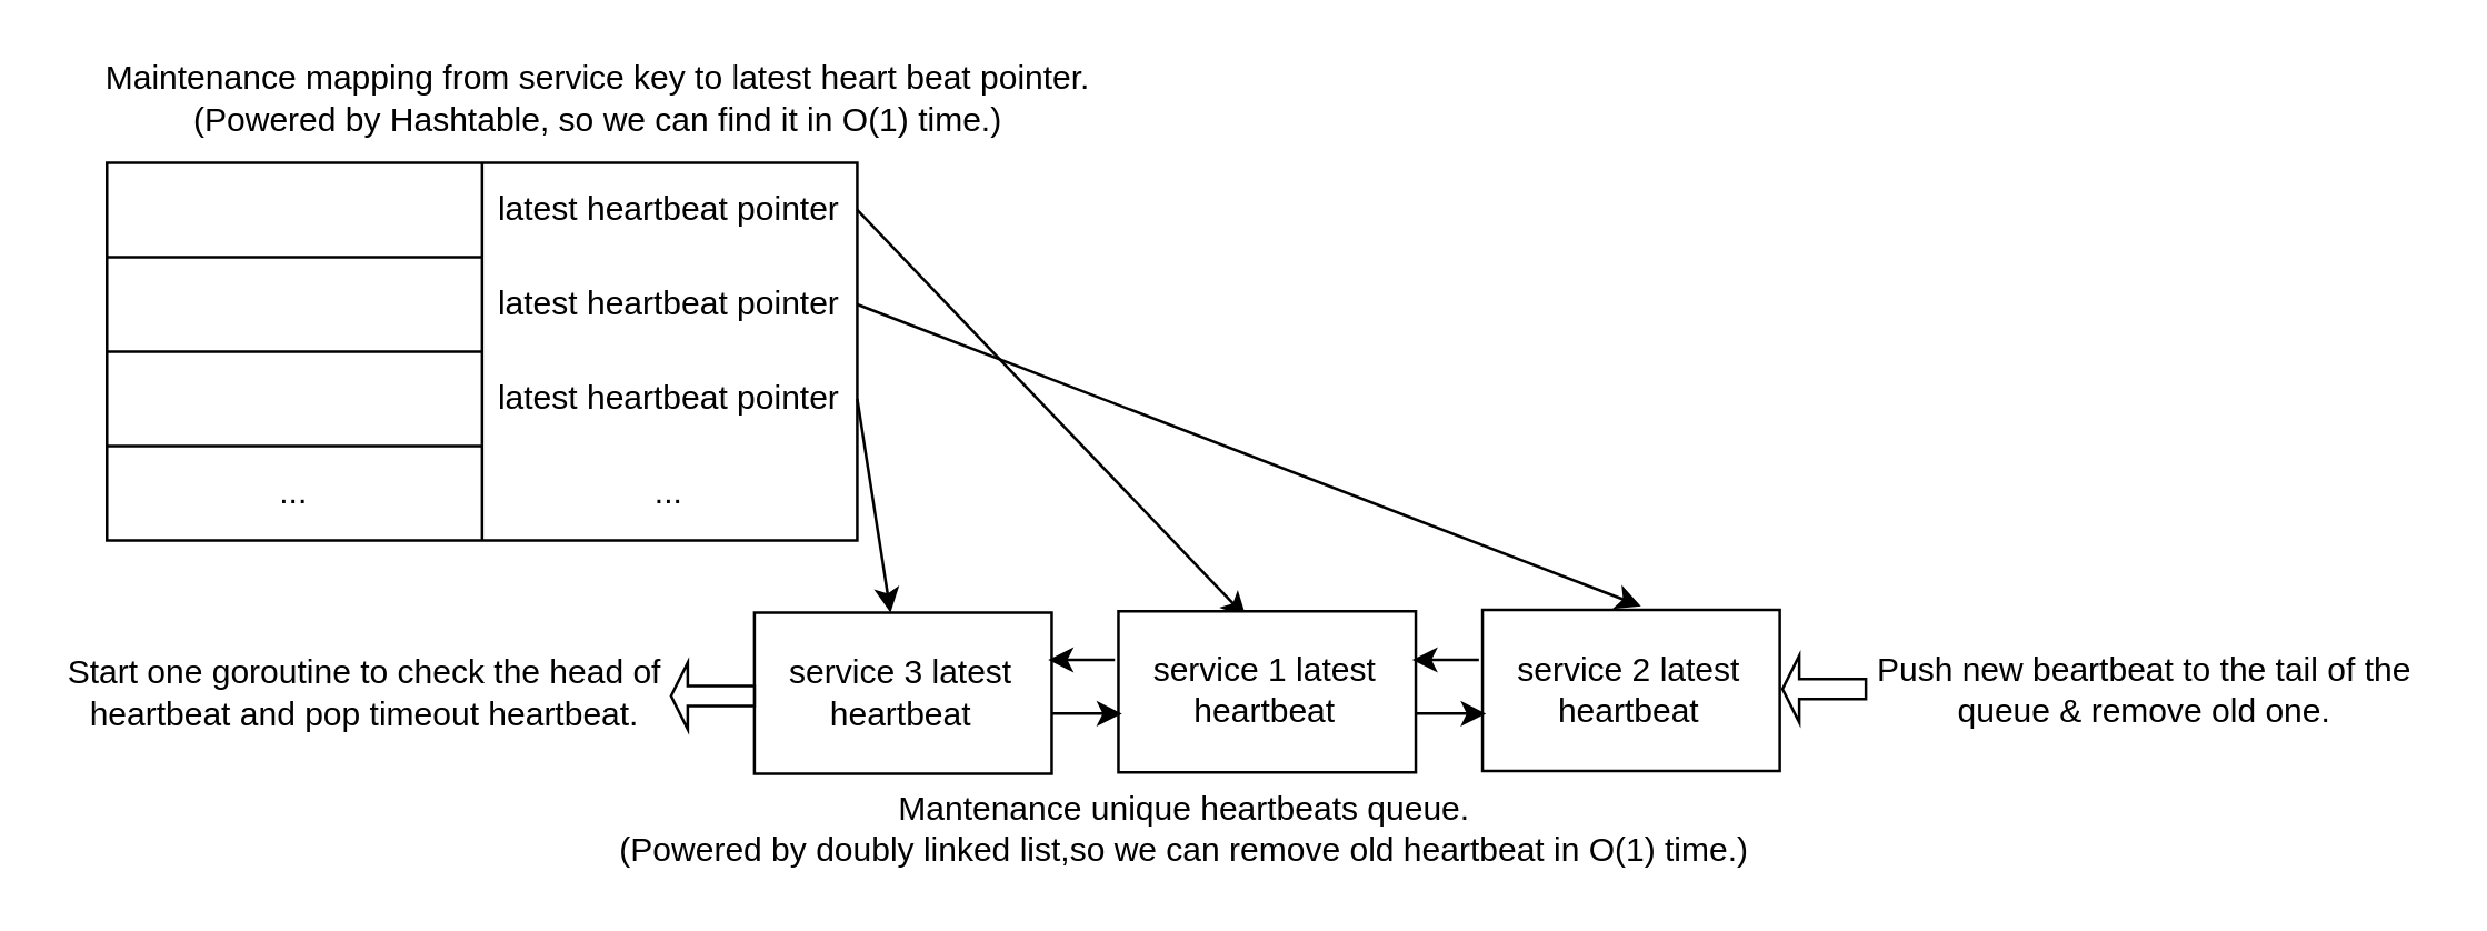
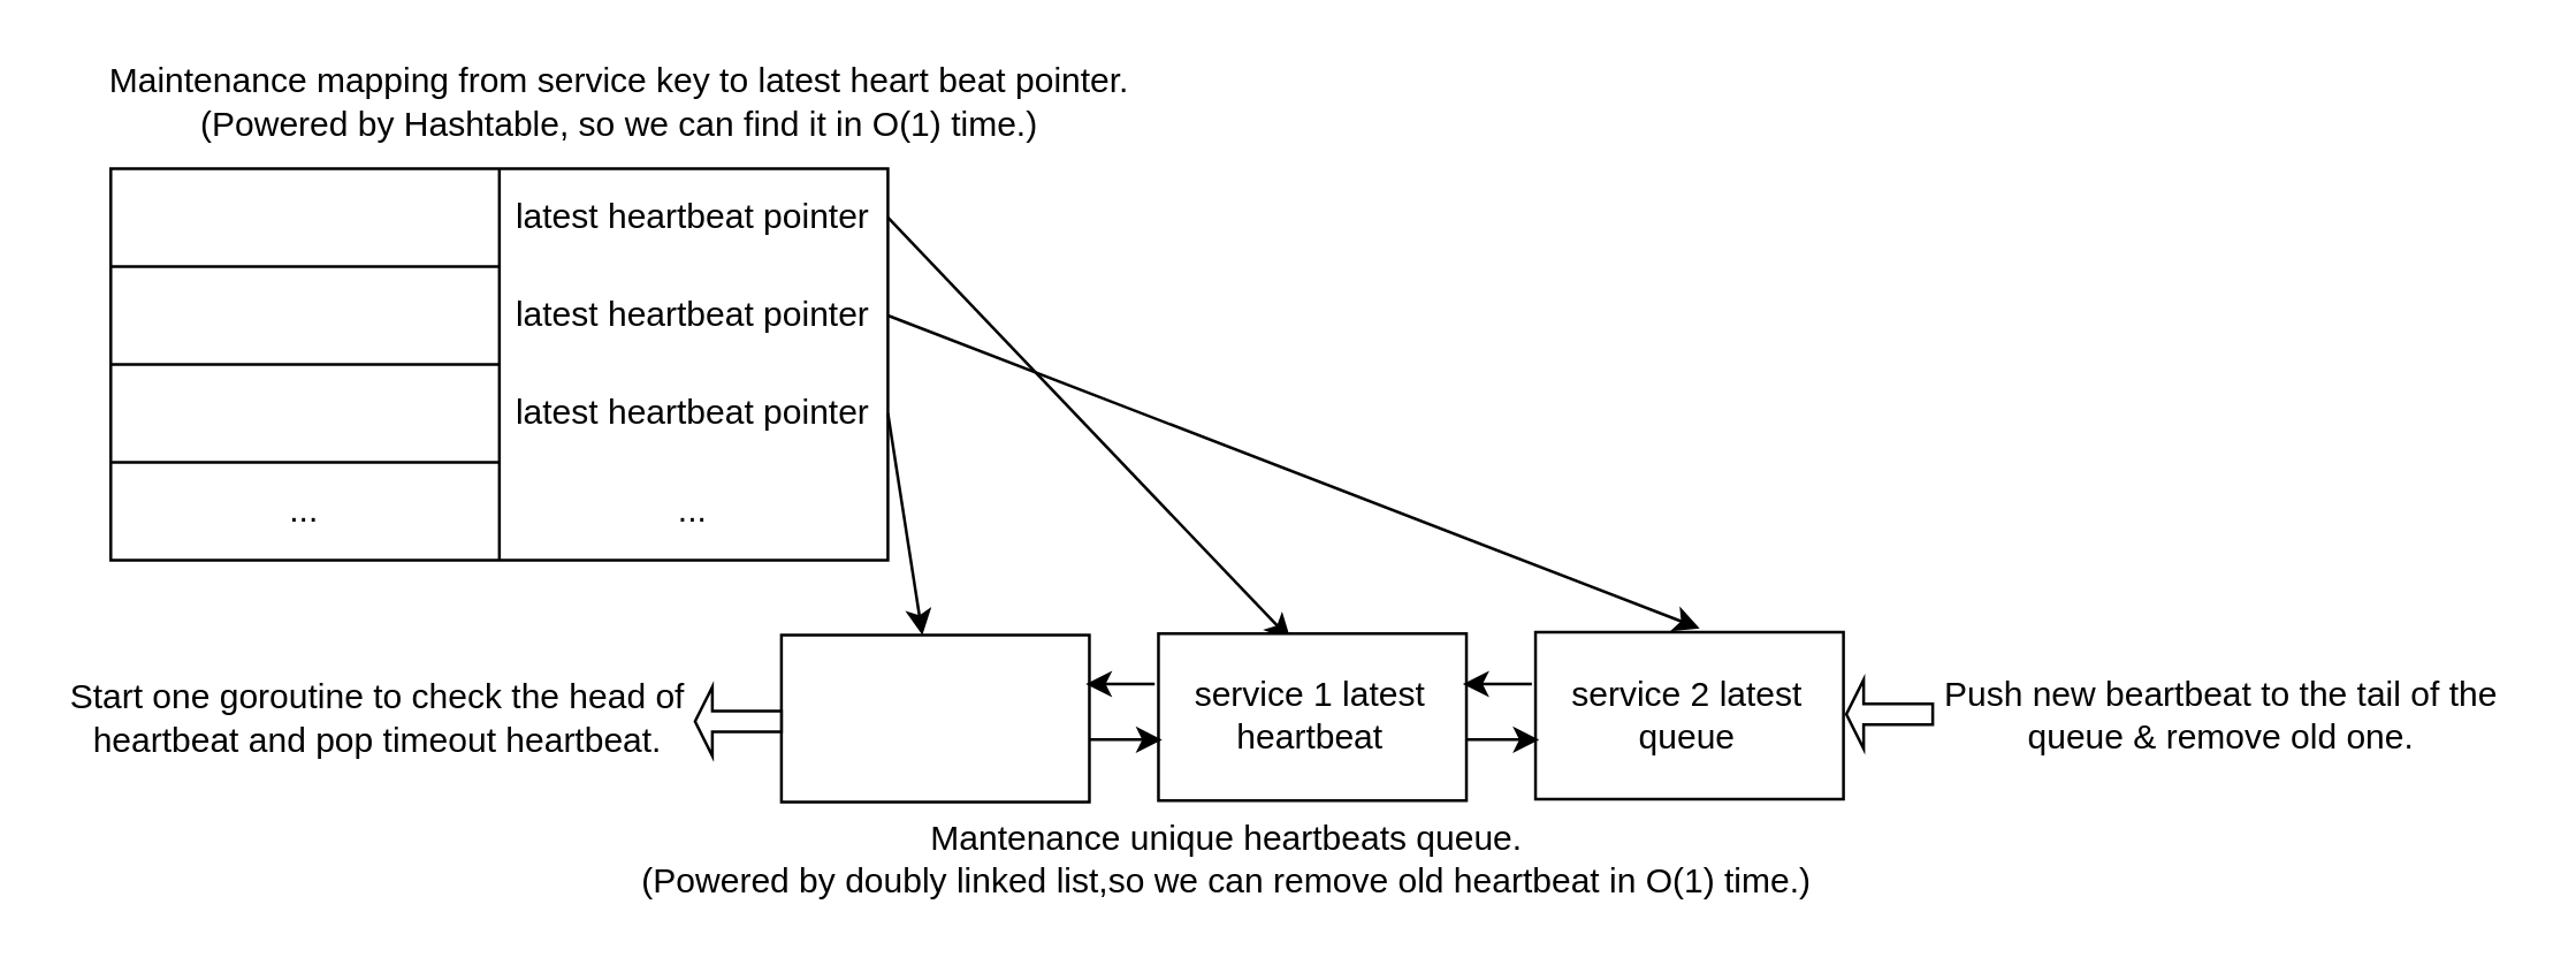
  <mxCell id="0" />
  <mxCell id="1" parent="0" />
  <mxCell id="2" value="Maintenance mapping from service key to latest heart beat pointer. &lt;br&gt;(Powered by Hashtable, so we can find it in O(1) time.)" style="text;html=1;strokeColor=none;fillColor=none;align=center;verticalAlign=middle;whiteSpace=wrap;rounded=0;" parent="1" vertex="1"><mxGeometry x="20" y="20" width="390" height="30" as="geometry" /></mxCell>
  <mxCell id="3" value="Mantenance unique heartbeats queue.&lt;br&gt;(Powered by doubly linked list,so we can remove old heartbeat in O(1) time.)" style="text;html=1;strokeColor=none;fillColor=none;align=center;verticalAlign=middle;whiteSpace=wrap;rounded=0;" parent="1" vertex="1"><mxGeometry x="81" y="283" width="690" height="30" as="geometry" /></mxCell>
  <mxCell id="4" value="" style="verticalLabelPosition=bottom;verticalAlign=top;html=1;shape=mxgraph.basic.rect;fillColor2=none;strokeWidth=1;size=20;indent=5;" parent="1" vertex="1"><mxGeometry x="271" y="220" width="107" height="58" as="geometry" /></mxCell>
  <mxCell id="5" value="" style="shape=table;html=1;whiteSpace=wrap;startSize=0;container=1;collapsible=0;childLayout=tableLayout;" parent="1" vertex="1"><mxGeometry x="38" y="58" width="270" height="136" as="geometry" /></mxCell>
  <mxCell id="6" style="shape=partialRectangle;html=1;whiteSpace=wrap;collapsible=0;dropTarget=0;pointerEvents=0;fillColor=none;top=0;left=0;bottom=0;right=0;points=[[0,0.5],[1,0.5]];portConstraint=eastwest;" parent="5" vertex="1"><mxGeometry width="270" height="34" as="geometry" /></mxCell>
  <mxCell id="7" value="latest heartbeat pointer" style="shape=partialRectangle;html=1;whiteSpace=wrap;connectable=0;fillColor=none;top=0;left=0;bottom=0;right=0;overflow=hidden;pointerEvents=1;" parent="6" vertex="1"><mxGeometry x="135" width="135" height="34" as="geometry"><mxRectangle width="135" height="34" as="alternateBounds" /></mxGeometry></mxCell>
  <mxCell id="8" style="shape=partialRectangle;html=1;whiteSpace=wrap;collapsible=0;dropTarget=0;pointerEvents=0;fillColor=none;top=0;left=0;bottom=0;right=0;points=[[0,0.5],[1,0.5]];portConstraint=eastwest;" parent="5" vertex="1"><mxGeometry y="34" width="270" height="34" as="geometry" /></mxCell>
  <mxCell id="9" value="&lt;span&gt;latest heartbeat pointer&lt;/span&gt;" style="shape=partialRectangle;html=1;whiteSpace=wrap;connectable=0;fillColor=none;top=0;left=0;bottom=0;right=0;overflow=hidden;pointerEvents=1;" parent="8" vertex="1"><mxGeometry x="135" width="135" height="34" as="geometry"><mxRectangle width="135" height="34" as="alternateBounds" /></mxGeometry></mxCell>
  <mxCell id="10" value="" style="shape=partialRectangle;html=1;whiteSpace=wrap;collapsible=0;dropTarget=0;pointerEvents=0;fillColor=none;top=0;left=0;bottom=0;right=0;points=[[0,0.5],[1,0.5]];portConstraint=eastwest;" parent="5" vertex="1"><mxGeometry y="68" width="270" height="34" as="geometry" /></mxCell>
  <mxCell id="11" value="&lt;span&gt;latest heartbeat pointer&lt;/span&gt;" style="shape=partialRectangle;html=1;whiteSpace=wrap;connectable=0;fillColor=none;top=0;left=0;bottom=0;right=0;overflow=hidden;pointerEvents=1;" parent="10" vertex="1"><mxGeometry x="135" width="135" height="34" as="geometry"><mxRectangle width="135" height="34" as="alternateBounds" /></mxGeometry></mxCell>
  <mxCell id="12" value="" style="shape=partialRectangle;html=1;whiteSpace=wrap;collapsible=0;dropTarget=0;pointerEvents=0;fillColor=none;top=0;left=0;bottom=0;right=0;points=[[0,0.5],[1,0.5]];portConstraint=eastwest;" parent="5" vertex="1"><mxGeometry y="102" width="270" height="34" as="geometry" /></mxCell>
  <mxCell id="13" value="..." style="shape=partialRectangle;html=1;whiteSpace=wrap;connectable=0;fillColor=none;top=0;left=0;bottom=0;right=0;overflow=hidden;pointerEvents=1;" parent="12" vertex="1"><mxGeometry width="135" height="34" as="geometry"><mxRectangle width="135" height="34" as="alternateBounds" /></mxGeometry></mxCell>
  <mxCell id="14" value="..." style="shape=partialRectangle;html=1;whiteSpace=wrap;connectable=0;fillColor=none;top=0;left=0;bottom=0;right=0;overflow=hidden;pointerEvents=1;" parent="12" vertex="1"><mxGeometry x="135" width="135" height="34" as="geometry"><mxRectangle width="135" height="34" as="alternateBounds" /></mxGeometry></mxCell>
  <mxCell id="15" value="Push new beartbeat to the tail of the queue &amp;amp; remove old one." style="text;html=1;strokeColor=none;fillColor=none;align=center;verticalAlign=middle;whiteSpace=wrap;rounded=0;" parent="1" vertex="1"><mxGeometry x="670" y="229.5" width="203" height="37" as="geometry" /></mxCell>
  <mxCell id="16" value="Start one goroutine to check the head of heartbeat and pop timeout heartbeat." style="text;html=1;strokeColor=none;fillColor=none;align=center;verticalAlign=middle;whiteSpace=wrap;rounded=0;" parent="1" vertex="1"><mxGeometry x="21" y="234" width="220" height="30" as="geometry" /></mxCell>
  <mxCell id="17" value="" style="shape=singleArrow;direction=west;whiteSpace=wrap;html=1;" parent="1" vertex="1"><mxGeometry x="241" y="238" width="30" height="24" as="geometry" /></mxCell>
  <mxCell id="18" value="" style="endArrow=classic;html=1;exitX=1;exitY=0.5;exitDx=0;exitDy=0;entryX=0.422;entryY=-0.085;entryDx=0;entryDy=0;entryPerimeter=0;" parent="1" source="6" target="23" edge="1"><mxGeometry width="50" height="50" relative="1" as="geometry"><mxPoint x="388" y="278" as="sourcePoint" /><mxPoint x="448" y="218" as="targetPoint" /></mxGeometry></mxCell>
  <mxCell id="19" value="" style="endArrow=classic;html=1;exitX=1;exitY=0.5;exitDx=0;exitDy=0;entryX=0.533;entryY=-0.023;entryDx=0;entryDy=0;entryPerimeter=0;" parent="1" source="8" target="24" edge="1"><mxGeometry width="50" height="50" relative="1" as="geometry"><mxPoint x="318" y="85" as="sourcePoint" /><mxPoint x="548" y="158" as="targetPoint" /></mxGeometry></mxCell>
  <mxCell id="20" value="" style="endArrow=classic;html=1;exitX=1;exitY=0.5;exitDx=0;exitDy=0;" parent="1" source="10" target="4" edge="1"><mxGeometry width="50" height="50" relative="1" as="geometry"><mxPoint x="318" y="119" as="sourcePoint" /><mxPoint x="574.64" y="307.68" as="targetPoint" /></mxGeometry></mxCell>
- <mxCell id="21" value="service 3 latest heartbeat" style="text;html=1;strokeColor=none;fillColor=none;align=center;verticalAlign=middle;whiteSpace=wrap;rounded=0;" parent="1" vertex="1"><mxGeometry x="279" y="226" width="90" height="45" as="geometry" /></mxCell>
  <mxCell id="22" value="" style="verticalLabelPosition=bottom;verticalAlign=top;html=1;shape=mxgraph.basic.rect;fillColor2=none;strokeWidth=1;size=20;indent=5;" parent="1" vertex="1"><mxGeometry x="402" y="219.5" width="107" height="58" as="geometry" /></mxCell>
  <mxCell id="23" value="service 1 latest heartbeat" style="text;html=1;strokeColor=none;fillColor=none;align=center;verticalAlign=middle;whiteSpace=wrap;rounded=0;" parent="1" vertex="1"><mxGeometry x="410" y="225.5" width="90" height="45" as="geometry" /></mxCell>
  <mxCell id="24" value="" style="verticalLabelPosition=bottom;verticalAlign=top;html=1;shape=mxgraph.basic.rect;fillColor2=none;strokeWidth=1;size=20;indent=5;" parent="1" vertex="1"><mxGeometry x="533" y="219" width="107" height="58" as="geometry" /></mxCell>
- <mxCell id="25" value="service 2 latest heartbeat" style="text;html=1;strokeColor=none;fillColor=none;align=center;verticalAlign=middle;whiteSpace=wrap;rounded=0;" parent="1" vertex="1"><mxGeometry x="541" y="225" width="90" height="45" as="geometry" /></mxCell>
+ <mxCell id="25" value="service 2 latest queue" style="text;html=1;strokeColor=none;fillColor=none;align=center;verticalAlign=middle;whiteSpace=wrap;rounded=0;" parent="1" vertex="1"><mxGeometry x="541" y="225" width="90" height="45" as="geometry" /></mxCell>
  <mxCell id="26" value="" style="shape=singleArrow;direction=west;whiteSpace=wrap;html=1;" parent="1" vertex="1"><mxGeometry x="641" y="235.5" width="30" height="24" as="geometry" /></mxCell>
  <mxCell id="27" value="" style="endArrow=classic;html=1;entryX=0.988;entryY=0.293;entryDx=0;entryDy=0;entryPerimeter=0;exitX=-0.012;exitY=0.302;exitDx=0;exitDy=0;exitPerimeter=0;" parent="1" source="22" target="4" edge="1"><mxGeometry width="50" height="50" relative="1" as="geometry"><mxPoint x="198" y="378" as="sourcePoint" /><mxPoint x="248" y="328" as="targetPoint" /></mxGeometry></mxCell>
  <mxCell id="28" value="" style="endArrow=classic;html=1;entryX=0.012;entryY=0.635;entryDx=0;entryDy=0;entryPerimeter=0;exitX=1;exitY=0.626;exitDx=0;exitDy=0;exitPerimeter=0;" parent="1" source="4" target="22" edge="1"><mxGeometry width="50" height="50" relative="1" as="geometry"><mxPoint x="410.716" y="247.016" as="sourcePoint" /><mxPoint x="386.716" y="246.994" as="targetPoint" /></mxGeometry></mxCell>
  <mxCell id="29" value="" style="endArrow=classic;html=1;entryX=0.988;entryY=0.293;entryDx=0;entryDy=0;entryPerimeter=0;exitX=-0.012;exitY=0.302;exitDx=0;exitDy=0;exitPerimeter=0;" parent="1" edge="1"><mxGeometry width="50" height="50" relative="1" as="geometry"><mxPoint x="531.716" y="237.016" as="sourcePoint" /><mxPoint x="507.716" y="236.994" as="targetPoint" /></mxGeometry></mxCell>
  <mxCell id="30" value="" style="endArrow=classic;html=1;entryX=0.012;entryY=0.635;entryDx=0;entryDy=0;entryPerimeter=0;exitX=1;exitY=0.626;exitDx=0;exitDy=0;exitPerimeter=0;" parent="1" edge="1"><mxGeometry width="50" height="50" relative="1" as="geometry"><mxPoint x="509" y="256.308" as="sourcePoint" /><mxPoint x="534.284" y="256.33" as="targetPoint" /></mxGeometry></mxCell>
